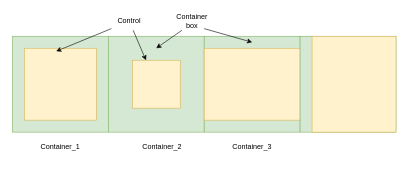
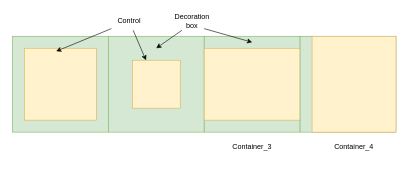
  <mxCell id="0" />
  <mxCell id="1" parent="0" />
  <mxCell id="2" value="" style="whiteSpace=wrap;html=1;aspect=fixed;fillColor=#d5e8d4;strokeColor=#82b366;" vertex="1" parent="1"><mxGeometry x="20" y="60" width="160" height="160" as="geometry" /></mxCell>
  <mxCell id="3" value="" style="whiteSpace=wrap;html=1;aspect=fixed;fillColor=#fff2cc;strokeColor=#d6b656;" vertex="1" parent="1"><mxGeometry x="40" y="80" width="120" height="120" as="geometry" /></mxCell>
- <mxCell id="4" value="Container_1" style="text;html=1;strokeColor=none;fillColor=none;align=center;verticalAlign=middle;whiteSpace=wrap;rounded=0;" vertex="1" parent="1"><mxGeometry x="70" y="230" width="60" height="30" as="geometry" /></mxCell>
  <mxCell id="5" value="" style="whiteSpace=wrap;html=1;aspect=fixed;fillColor=#d5e8d4;strokeColor=#82b366;" vertex="1" parent="1"><mxGeometry x="180" y="60" width="160" height="160" as="geometry" /></mxCell>
  <mxCell id="6" value="" style="whiteSpace=wrap;html=1;aspect=fixed;fillColor=#fff2cc;strokeColor=#d6b656;" vertex="1" parent="1"><mxGeometry x="220" y="100" width="80" height="80" as="geometry" /></mxCell>
- <mxCell id="7" value="Container_2" style="text;html=1;strokeColor=none;fillColor=none;align=center;verticalAlign=middle;whiteSpace=wrap;rounded=0;" vertex="1" parent="1"><mxGeometry x="240" y="230" width="60" height="30" as="geometry" /></mxCell>
  <mxCell id="8" value="" style="whiteSpace=wrap;html=1;aspect=fixed;fillColor=#d5e8d4;strokeColor=#82b366;" vertex="1" parent="1"><mxGeometry x="340" y="60" width="160" height="160" as="geometry" /></mxCell>
  <mxCell id="9" value="" style="rounded=0;whiteSpace=wrap;html=1;fillColor=#fff2cc;strokeColor=#d6b656;" vertex="1" parent="1"><mxGeometry x="340" y="80" width="160" height="120" as="geometry" /></mxCell>
  <mxCell id="10" value="Container_3" style="text;html=1;strokeColor=none;fillColor=none;align=center;verticalAlign=middle;whiteSpace=wrap;rounded=0;" vertex="1" parent="1"><mxGeometry x="390" y="230" width="60" height="30" as="geometry" /></mxCell>
  <mxCell id="11" value="" style="whiteSpace=wrap;html=1;aspect=fixed;fillColor=#d5e8d4;strokeColor=#82b366;" vertex="1" parent="1"><mxGeometry x="500" y="60" width="160" height="160" as="geometry" /></mxCell>
  <mxCell id="12" value="" style="rounded=0;whiteSpace=wrap;html=1;fillColor=#fff2cc;strokeColor=#d6b656;" vertex="1" parent="1"><mxGeometry x="520" y="60" width="140" height="160" as="geometry" /></mxCell>
+ <mxCell id="13" value="Container_4" style="text;html=1;strokeColor=none;fillColor=none;align=center;verticalAlign=middle;whiteSpace=wrap;rounded=0;" vertex="1" parent="1"><mxGeometry x="560" y="230" width="60" height="30" as="geometry" /></mxCell>
  <mxCell id="14" value="" style="endArrow=classic;html=1;rounded=0;entryX=0.5;entryY=0.125;entryDx=0;entryDy=0;entryPerimeter=0;" edge="1" parent="1" target="5"><mxGeometry width="50" height="50" relative="1" as="geometry"><mxPoint x="302.857" y="50" as="sourcePoint" /><mxPoint x="310" y="390" as="targetPoint" /></mxGeometry></mxCell>
  <mxCell id="15" value="" style="endArrow=classic;html=1;rounded=0;" edge="1" parent="1"><mxGeometry width="50" height="50" relative="1" as="geometry"><mxPoint x="340" y="47.273" as="sourcePoint" /><mxPoint x="420" y="70" as="targetPoint" /></mxGeometry></mxCell>
- <mxCell id="16" value="Container box" style="text;html=1;strokeColor=none;fillColor=none;align=center;verticalAlign=middle;whiteSpace=wrap;rounded=0;" vertex="1" parent="1"><mxGeometry x="290" width="60" height="30" as="geometry" y="20" /></mxCell>
+ <mxCell id="16" value="Decoration box" style="text;html=1;strokeColor=none;fillColor=none;align=center;verticalAlign=middle;whiteSpace=wrap;rounded=0;" vertex="1" parent="1"><mxGeometry x="290" width="60" height="30" as="geometry" y="20" /></mxCell>
  <mxCell id="17" value="Control" style="text;html=1;strokeColor=none;fillColor=none;align=center;verticalAlign=middle;whiteSpace=wrap;rounded=0;" vertex="1" parent="1"><mxGeometry x="185" y="20" width="60" height="30" as="geometry" /></mxCell>
  <mxCell id="18" value="" style="endArrow=classic;html=1;rounded=0;entryX=0.442;entryY=0.042;entryDx=0;entryDy=0;entryPerimeter=0;" edge="1" parent="1" source="17" target="3"><mxGeometry width="50" height="50" relative="1" as="geometry"><mxPoint x="80" y="420" as="sourcePoint" /><mxPoint x="130" y="370" as="targetPoint" /></mxGeometry></mxCell>
  <mxCell id="19" value="" style="endArrow=classic;html=1;rounded=0;" edge="1" parent="1" source="17" target="6"><mxGeometry width="50" height="50" relative="1" as="geometry"><mxPoint x="250" y="450" as="sourcePoint" /><mxPoint x="300" y="400" as="targetPoint" /></mxGeometry></mxCell>
